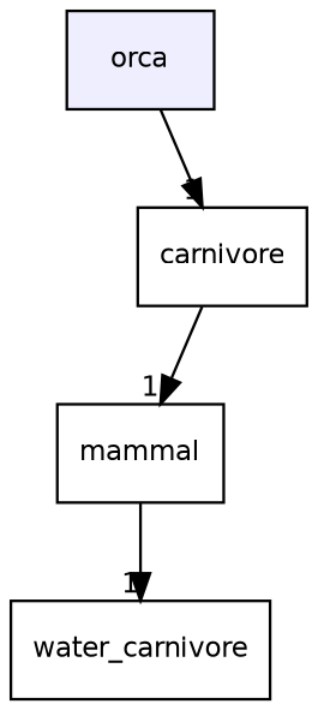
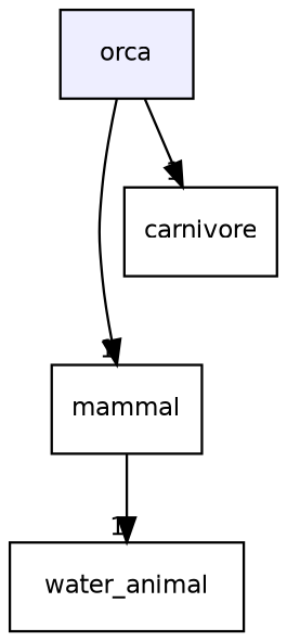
  digraph {
    compound=true
    node [fontname=Helvetica fontsize=10 shape=box]
    edge [headlabel=1 labeldistance=1.5 labelfontname=Helvetica labelfontsize=10]
    n1 [fillcolor="#eeeeff" label=orca pencolor=black style=filled]
    n2 [label=mammal]
    n3 [label=carnivore]
-   n4 [label=water_carnivore]
-   n3 -> n2
+   n4 [label=water_animal]
+   n1 -> n2
    n1 -> n3
    n2 -> n4
  }
